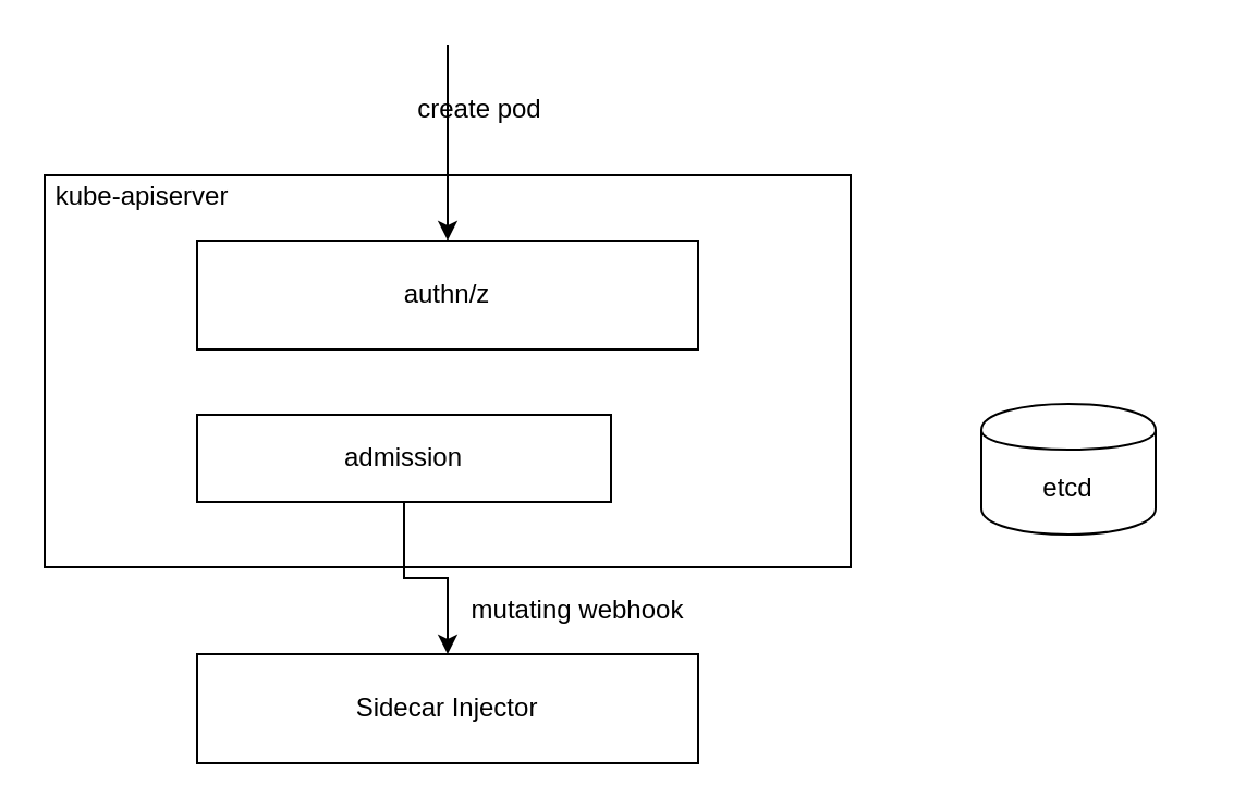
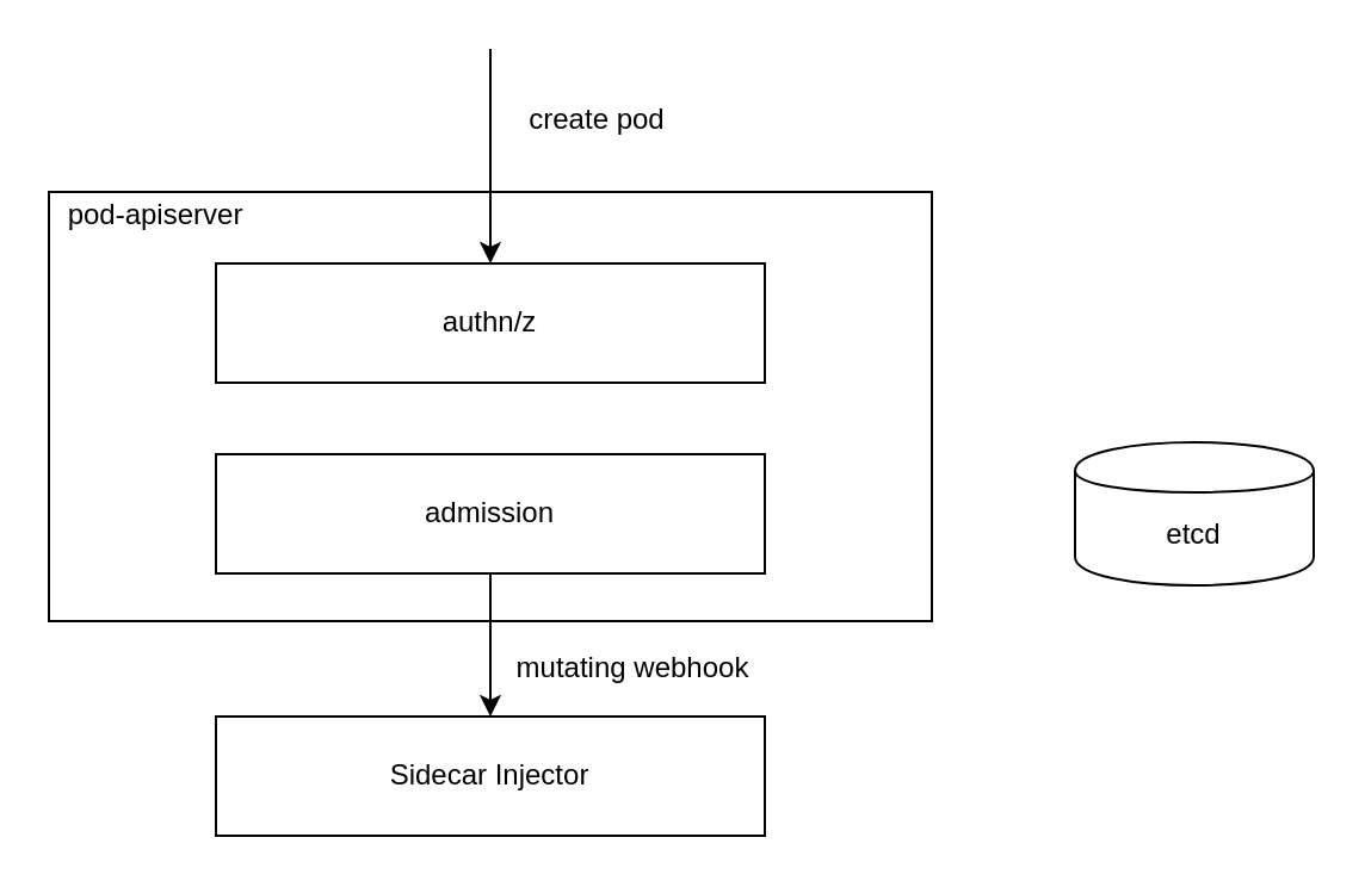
  <mxCell id="0" />
  <mxCell id="1" parent="0" />
  <mxCell id="2" value="" style="rounded=0;whiteSpace=wrap;html=1;" vertex="1" parent="1"><mxGeometry x="20" y="80" width="370" height="180" as="geometry" /></mxCell>
  <mxCell id="3" style="edgeStyle=orthogonalEdgeStyle;rounded=0;orthogonalLoop=1;jettySize=auto;html=1;startArrow=classic;startFill=1;endArrow=none;endFill=0;" edge="1" parent="1" source="4"><mxGeometry relative="1" as="geometry"><mxPoint x="205" y="20" as="targetPoint" /></mxGeometry></mxCell>
  <mxCell id="4" value="authn/z" style="rounded=0;whiteSpace=wrap;html=1;" vertex="1" parent="1"><mxGeometry x="90" y="110" width="230" height="50" as="geometry" /></mxCell>
  <mxCell id="5" style="edgeStyle=orthogonalEdgeStyle;rounded=0;orthogonalLoop=1;jettySize=auto;html=1;" edge="1" parent="1" source="6" target="7"><mxGeometry relative="1" as="geometry" /></mxCell>
- <mxCell id="6" value="admission" style="rounded=0;whiteSpace=wrap;html=1;" vertex="1" parent="1"><mxGeometry x="90" y="190" width="190" height="40" as="geometry" /></mxCell>
+ <mxCell id="6" value="admission" style="rounded=0;whiteSpace=wrap;html=1;" vertex="1" parent="1"><mxGeometry x="90" y="190" width="230" height="50" as="geometry" /></mxCell>
  <mxCell id="7" value="Sidecar Injector" style="rounded=0;whiteSpace=wrap;html=1;" vertex="1" parent="1"><mxGeometry x="90" y="300" width="230" height="50" as="geometry" /></mxCell>
  <mxCell id="8" value="mutating webhook" style="text;html=1;strokeColor=none;fillColor=none;align=center;verticalAlign=middle;whiteSpace=wrap;rounded=0;" vertex="1" parent="1"><mxGeometry x="210" y="270" width="110" height="20" as="geometry" /></mxCell>
- <mxCell id="9" value="kube-apiserver" style="text;html=1;strokeColor=none;fillColor=none;align=center;verticalAlign=middle;whiteSpace=wrap;rounded=0;" vertex="1" parent="1"><mxGeometry x="20" y="80" width="90" height="20" as="geometry" /></mxCell>
- <mxCell id="10" value="create pod" style="text;html=1;strokeColor=none;fillColor=none;align=center;verticalAlign=middle;whiteSpace=wrap;rounded=0;" vertex="1" parent="1"><mxGeometry x="180" y="40" width="80" height="20" as="geometry" /></mxCell>
- <mxCell id="11" value="etcd" style="shape=cylinder;whiteSpace=wrap;html=1;boundedLbl=1;backgroundOutline=1;" vertex="1" parent="1"><mxGeometry x="450" y="185" width="80" height="60" as="geometry" /></mxCell>
+ <mxCell id="9" value="pod-apiserver" style="text;html=1;strokeColor=none;fillColor=none;align=center;verticalAlign=middle;whiteSpace=wrap;rounded=0;" vertex="1" parent="1"><mxGeometry x="20" y="80" width="90" height="20" as="geometry" /></mxCell>
+ <mxCell id="10" value="create pod" style="text;html=1;strokeColor=none;fillColor=none;align=center;verticalAlign=middle;whiteSpace=wrap;rounded=0;" vertex="1" parent="1"><mxGeometry x="210" y="40" width="80" height="20" as="geometry" /></mxCell>
+ <mxCell id="11" value="etcd" style="shape=cylinder;whiteSpace=wrap;html=1;boundedLbl=1;backgroundOutline=1;" vertex="1" parent="1"><mxGeometry x="450" y="185" width="100" height="60" as="geometry" /></mxCell>
